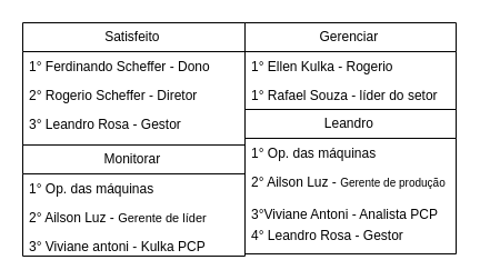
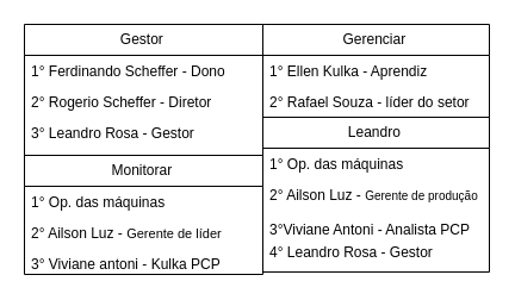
  <mxCell id="0" />
  <mxCell id="1" parent="0" />
- <mxCell id="2" value="Satisfeito&amp;nbsp;" style="swimlane;fontStyle=0;childLayout=stackLayout;horizontal=1;startSize=26;fillColor=none;horizontalStack=0;resizeParent=1;resizeParentMax=0;resizeLast=0;collapsible=1;marginBottom=0;html=1;" vertex="1" parent="1"><mxGeometry x="20" y="20" width="200" height="110" as="geometry"><mxRectangle x="50" y="30" width="90" height="30" as="alternateBounds" /></mxGeometry></mxCell>
+ <mxCell id="2" value="Gestor&amp;nbsp;" style="swimlane;fontStyle=0;childLayout=stackLayout;horizontal=1;startSize=26;fillColor=none;horizontalStack=0;resizeParent=1;resizeParentMax=0;resizeLast=0;collapsible=1;marginBottom=0;html=1;" vertex="1" parent="1"><mxGeometry x="20" y="20" width="200" height="110" as="geometry"><mxRectangle x="50" y="30" width="90" height="30" as="alternateBounds" /></mxGeometry></mxCell>
  <mxCell id="3" value="1° Ferdinando Scheffer - Dono" style="text;strokeColor=none;fillColor=none;align=left;verticalAlign=top;spacingLeft=4;spacingRight=4;overflow=hidden;rotatable=0;points=[[0,0.5],[1,0.5]];portConstraint=eastwest;whiteSpace=wrap;html=1;" vertex="1" parent="2"><mxGeometry y="26" width="200" height="26" as="geometry" /></mxCell>
  <mxCell id="4" value="2° Rogerio Scheffer - Diretor" style="text;strokeColor=none;fillColor=none;align=left;verticalAlign=top;spacingLeft=4;spacingRight=4;overflow=hidden;rotatable=0;points=[[0,0.5],[1,0.5]];portConstraint=eastwest;whiteSpace=wrap;html=1;" vertex="1" parent="2"><mxGeometry y="52" width="200" height="26" as="geometry" /></mxCell>
  <mxCell id="5" value="3° Leandro Rosa - Gestor&amp;nbsp;&amp;nbsp;" style="text;strokeColor=none;fillColor=none;align=left;verticalAlign=top;spacingLeft=4;spacingRight=4;overflow=hidden;rotatable=0;points=[[0,0.5],[1,0.5]];portConstraint=eastwest;whiteSpace=wrap;html=1;" vertex="1" parent="2"><mxGeometry y="78" width="200" height="32" as="geometry" /></mxCell>
  <mxCell id="6" value="Gerenciar&amp;nbsp;" style="swimlane;fontStyle=0;childLayout=stackLayout;horizontal=1;startSize=26;fillColor=none;horizontalStack=0;resizeParent=1;resizeParentMax=0;resizeLast=0;collapsible=1;marginBottom=0;html=1;" vertex="1" parent="1"><mxGeometry x="220" y="20" width="190" height="78" as="geometry" /></mxCell>
- <mxCell id="7" value="1° Ellen Kulka - Rogerio&amp;nbsp;" style="text;strokeColor=none;fillColor=none;align=left;verticalAlign=top;spacingLeft=4;spacingRight=4;overflow=hidden;rotatable=0;points=[[0,0.5],[1,0.5]];portConstraint=eastwest;whiteSpace=wrap;html=1;" vertex="1" parent="6"><mxGeometry y="26" width="190" height="26" as="geometry" /></mxCell>
- <mxCell id="8" value="1° Rafael Souza - líder do setor&amp;nbsp;&amp;nbsp;" style="text;strokeColor=none;fillColor=none;align=left;verticalAlign=top;spacingLeft=4;spacingRight=4;overflow=hidden;rotatable=0;points=[[0,0.5],[1,0.5]];portConstraint=eastwest;whiteSpace=wrap;html=1;" vertex="1" parent="6"><mxGeometry y="52" width="190" height="26" as="geometry" /></mxCell>
+ <mxCell id="7" value="1° Ellen Kulka - Aprendiz&amp;nbsp;" style="text;strokeColor=none;fillColor=none;align=left;verticalAlign=top;spacingLeft=4;spacingRight=4;overflow=hidden;rotatable=0;points=[[0,0.5],[1,0.5]];portConstraint=eastwest;whiteSpace=wrap;html=1;" vertex="1" parent="6"><mxGeometry y="26" width="190" height="26" as="geometry" /></mxCell>
+ <mxCell id="8" value="2° Rafael Souza - líder do setor&amp;nbsp;&amp;nbsp;" style="text;strokeColor=none;fillColor=none;align=left;verticalAlign=top;spacingLeft=4;spacingRight=4;overflow=hidden;rotatable=0;points=[[0,0.5],[1,0.5]];portConstraint=eastwest;whiteSpace=wrap;html=1;" vertex="1" parent="6"><mxGeometry y="52" width="190" height="26" as="geometry" /></mxCell>
  <mxCell id="9" value="Monitorar&amp;nbsp;" style="swimlane;fontStyle=0;childLayout=stackLayout;horizontal=1;startSize=26;fillColor=none;horizontalStack=0;resizeParent=1;resizeParentMax=0;resizeLast=0;collapsible=1;marginBottom=0;html=1;" vertex="1" parent="1"><mxGeometry x="20" y="130" width="200" height="100" as="geometry" /></mxCell>
  <mxCell id="10" value="1° Op. das máquinas&amp;nbsp;" style="text;strokeColor=none;fillColor=none;align=left;verticalAlign=top;spacingLeft=4;spacingRight=4;overflow=hidden;rotatable=0;points=[[0,0.5],[1,0.5]];portConstraint=eastwest;whiteSpace=wrap;html=1;" vertex="1" parent="9"><mxGeometry y="26" width="200" height="26" as="geometry" /></mxCell>
  <mxCell id="11" value="2° Ailson Luz - &lt;font style=&quot;font-size: 11px;&quot;&gt;Gerente de líder&amp;nbsp;&lt;/font&gt;" style="text;strokeColor=none;fillColor=none;align=left;verticalAlign=top;spacingLeft=4;spacingRight=4;overflow=hidden;rotatable=0;points=[[0,0.5],[1,0.5]];portConstraint=eastwest;whiteSpace=wrap;html=1;" vertex="1" parent="9"><mxGeometry y="52" width="200" height="26" as="geometry" /></mxCell>
  <mxCell id="12" value="3° Viviane antoni - Kulka PCP" style="text;strokeColor=none;fillColor=none;align=left;verticalAlign=top;spacingLeft=4;spacingRight=4;overflow=hidden;rotatable=0;points=[[0,0.5],[1,0.5]];portConstraint=eastwest;whiteSpace=wrap;html=1;" vertex="1" parent="9"><mxGeometry y="78" width="200" height="22" as="geometry" /></mxCell>
  <mxCell id="13" value="Leandro&amp;nbsp;" style="swimlane;fontStyle=0;childLayout=stackLayout;horizontal=1;startSize=26;fillColor=none;horizontalStack=0;resizeParent=1;resizeParentMax=0;resizeLast=0;collapsible=1;marginBottom=0;html=1;" vertex="1" parent="1"><mxGeometry x="220" y="98" width="190" height="130" as="geometry" /></mxCell>
  <mxCell id="14" value="1° Op. das máquinas&amp;nbsp;" style="text;strokeColor=none;fillColor=none;align=left;verticalAlign=top;spacingLeft=4;spacingRight=4;overflow=hidden;rotatable=0;points=[[0,0.5],[1,0.5]];portConstraint=eastwest;whiteSpace=wrap;html=1;" vertex="1" parent="13"><mxGeometry y="26" width="190" height="26" as="geometry" /></mxCell>
  <mxCell id="15" value="2° Ailson Luz - &lt;font style=&quot;font-size: 10px;&quot;&gt;Gerente de produção&lt;/font&gt;&lt;br&gt;&lt;br&gt;3°Viviane Antoni - Analista PCP" style="text;strokeColor=none;fillColor=none;align=left;verticalAlign=top;spacingLeft=4;spacingRight=4;overflow=hidden;rotatable=0;points=[[0,0.5],[1,0.5]];portConstraint=eastwest;whiteSpace=wrap;html=1;" vertex="1" parent="13"><mxGeometry y="52" width="190" height="48" as="geometry" /></mxCell>
  <mxCell id="16" value="4° Leandro Rosa - Gestor&amp;nbsp;&amp;nbsp;" style="text;strokeColor=none;fillColor=none;align=left;verticalAlign=top;spacingLeft=4;spacingRight=4;overflow=hidden;rotatable=0;points=[[0,0.5],[1,0.5]];portConstraint=eastwest;whiteSpace=wrap;html=1;" vertex="1" parent="13"><mxGeometry y="100" width="190" height="30" as="geometry" /></mxCell>
